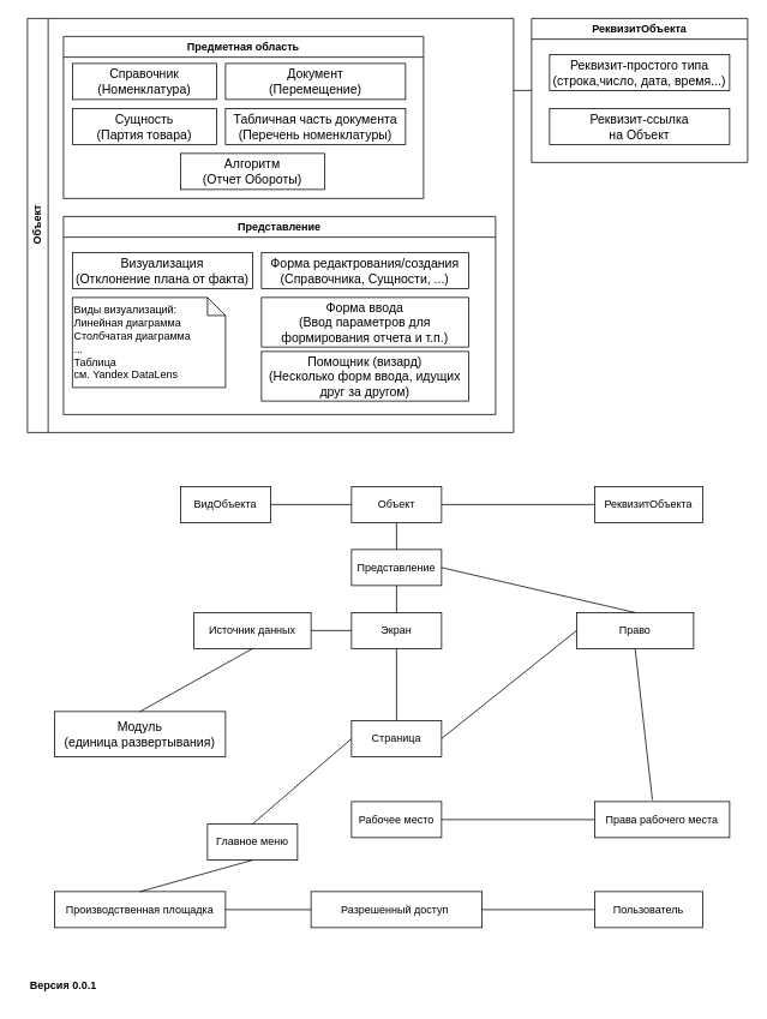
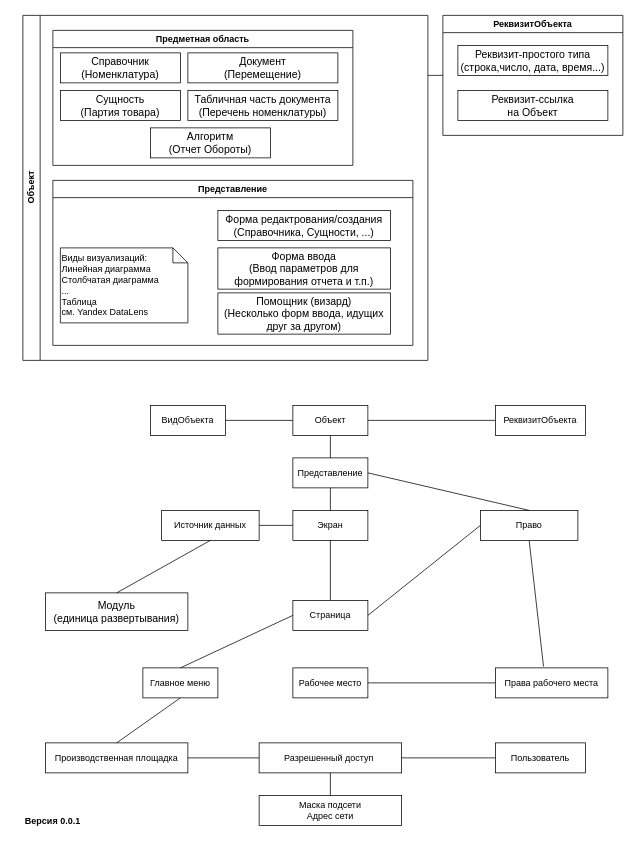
  <mxCell id="0" />
  <mxCell id="1" parent="0" />
  <mxCell id="2" value="Объект" style="swimlane;horizontal=0;whiteSpace=wrap;html=1;" parent="1" vertex="1"><mxGeometry x="30" y="20" width="540" height="460" as="geometry" /></mxCell>
  <mxCell id="3" value="Предметная область" style="swimlane;whiteSpace=wrap;html=1;" parent="2" vertex="1"><mxGeometry x="40" y="20" width="400" height="180" as="geometry"><mxRectangle x="640" y="200" width="140" height="30" as="alternateBounds" /></mxGeometry></mxCell>
  <mxCell id="4" value="&lt;font style=&quot;font-size: 14px;&quot;&gt;Справочник&lt;br&gt;(Номенклатура)&lt;/font&gt;" style="whiteSpace=wrap;html=1;align=center;" parent="3" vertex="1"><mxGeometry x="10" y="30" width="160" height="40" as="geometry" /></mxCell>
  <mxCell id="5" value="&lt;span style=&quot;font-size: 14px;&quot;&gt;Алгоритм&lt;/span&gt;&lt;br style=&quot;font-size: 14px;&quot;&gt;&lt;span style=&quot;font-size: 14px;&quot;&gt;(Отчет Обороты)&lt;/span&gt;" style="whiteSpace=wrap;html=1;align=center;" parent="3" vertex="1"><mxGeometry x="130" y="130" width="160" height="40" as="geometry" /></mxCell>
  <mxCell id="6" value="&lt;span style=&quot;font-size: 14px;&quot;&gt;Сущность&lt;/span&gt;&lt;br style=&quot;font-size: 14px;&quot;&gt;&lt;span style=&quot;font-size: 14px;&quot;&gt;(Партия товара)&lt;/span&gt;" style="whiteSpace=wrap;html=1;align=center;" parent="3" vertex="1"><mxGeometry x="10" y="80" width="160" height="40" as="geometry" /></mxCell>
  <mxCell id="7" value="&lt;span style=&quot;font-size: 14px;&quot;&gt;Документ&lt;/span&gt;&lt;br style=&quot;font-size: 14px;&quot;&gt;&lt;span style=&quot;font-size: 14px;&quot;&gt;(Перемещение&lt;/span&gt;&lt;span style=&quot;font-size: 14px; background-color: initial;&quot;&gt;)&lt;/span&gt;" style="whiteSpace=wrap;html=1;align=center;" parent="3" vertex="1"><mxGeometry x="180" y="30" width="200" height="40" as="geometry" /></mxCell>
  <mxCell id="8" value="&lt;span style=&quot;font-size: 14px;&quot;&gt;Табличная часть документа&lt;/span&gt;&lt;br style=&quot;font-size: 14px;&quot;&gt;&lt;span style=&quot;font-size: 14px;&quot;&gt;(Перечень номенклатуры&lt;/span&gt;&lt;span style=&quot;font-size: 14px; background-color: initial;&quot;&gt;)&lt;/span&gt;" style="whiteSpace=wrap;html=1;align=center;" parent="3" vertex="1"><mxGeometry x="180" y="80" width="200" height="40" as="geometry" /></mxCell>
  <mxCell id="9" value="Представление" style="swimlane;whiteSpace=wrap;html=1;" parent="2" vertex="1"><mxGeometry x="40" y="220" width="480" height="220" as="geometry"><mxRectangle x="590" y="200" width="130" height="30" as="alternateBounds" /></mxGeometry></mxCell>
- <mxCell id="10" value="&lt;span style=&quot;font-size: 14px;&quot;&gt;Визуализация&lt;br&gt;(Отклонение плана от факта)&lt;/span&gt;" style="whiteSpace=wrap;html=1;align=center;" parent="9" vertex="1"><mxGeometry x="10" y="40" width="200" height="40" as="geometry" /></mxCell>
  <mxCell id="11" value="Виды визуализаций:&lt;br&gt;Линейная диаграмма&lt;br&gt;Столбчатая диаграмма&lt;br&gt;...&lt;br&gt;Таблица&lt;br&gt;см. Yandex DataLens" style="shape=note;size=20;whiteSpace=wrap;html=1;align=left;" parent="9" vertex="1"><mxGeometry x="10" y="90" width="170" height="100" as="geometry" /></mxCell>
  <mxCell id="12" value="&lt;span style=&quot;font-size: 14px;&quot;&gt;Форма редактрования/создания&lt;br&gt;(Справочника, Сущности, ...)&lt;/span&gt;" style="whiteSpace=wrap;html=1;align=center;" parent="9" vertex="1"><mxGeometry x="220" y="40" width="230" height="40" as="geometry" /></mxCell>
  <mxCell id="13" value="&lt;span style=&quot;font-size: 14px;&quot;&gt;Форма ввода&lt;br&gt;(Ввод параметров для формирования отчета и т.п.)&lt;/span&gt;" style="whiteSpace=wrap;html=1;align=center;" parent="9" vertex="1"><mxGeometry x="220" y="90" width="230" height="55" as="geometry" /></mxCell>
  <mxCell id="14" value="&lt;span style=&quot;font-size: 14px;&quot;&gt;Помощник (визард)&lt;br&gt;(Несколько форм ввода, идущих друг за другом)&lt;/span&gt;" style="whiteSpace=wrap;html=1;align=center;" parent="9" vertex="1"><mxGeometry x="220" y="150" width="230" height="55" as="geometry" /></mxCell>
  <mxCell id="15" value="РеквизитОбъекта" style="swimlane;whiteSpace=wrap;html=1;" parent="1" vertex="1"><mxGeometry x="590" y="20" width="240" height="160" as="geometry" /></mxCell>
  <mxCell id="16" value="&lt;span style=&quot;font-size: 14px;&quot;&gt;Реквизит-простого типа&lt;br&gt;(строка,число, дата, время...)&lt;/span&gt;" style="whiteSpace=wrap;html=1;align=center;" parent="15" vertex="1"><mxGeometry x="20" y="40" width="200" height="40" as="geometry" /></mxCell>
  <mxCell id="17" value="&lt;span style=&quot;font-size: 14px;&quot;&gt;Реквизит-ссылка&lt;/span&gt;&lt;div&gt;&lt;span style=&quot;font-size: 14px;&quot;&gt;на Объект&lt;/span&gt;&lt;/div&gt;" style="whiteSpace=wrap;html=1;align=center;" parent="15" vertex="1"><mxGeometry x="20" y="100" width="200" height="40" as="geometry" /></mxCell>
  <mxCell id="18" value="Объект" style="whiteSpace=wrap;html=1;align=center;" parent="1" vertex="1"><mxGeometry x="390" y="540" width="100" height="40" as="geometry" /></mxCell>
  <mxCell id="19" value="РеквизитОбъекта" style="whiteSpace=wrap;html=1;align=center;" parent="1" vertex="1"><mxGeometry x="660" y="540" width="120" height="40" as="geometry" /></mxCell>
  <mxCell id="20" value="" style="endArrow=none;html=1;rounded=0;entryX=0;entryY=0.5;entryDx=0;entryDy=0;exitX=1;exitY=0.5;exitDx=0;exitDy=0;" parent="1" source="18" target="19" edge="1"><mxGeometry relative="1" as="geometry"><mxPoint x="470" y="570" as="sourcePoint" /><mxPoint x="630" y="570" as="targetPoint" /></mxGeometry></mxCell>
  <mxCell id="21" value="ВидОбъекта" style="whiteSpace=wrap;html=1;align=center;" parent="1" vertex="1"><mxGeometry x="200" y="540" width="100" height="40" as="geometry" /></mxCell>
  <mxCell id="22" value="" style="endArrow=none;html=1;rounded=0;exitX=1;exitY=0.5;exitDx=0;exitDy=0;entryX=0;entryY=0.5;entryDx=0;entryDy=0;" parent="1" source="21" target="18" edge="1"><mxGeometry relative="1" as="geometry"><mxPoint x="470" y="570" as="sourcePoint" /><mxPoint x="630" y="570" as="targetPoint" /></mxGeometry></mxCell>
  <mxCell id="23" value="Представление" style="whiteSpace=wrap;html=1;align=center;" parent="1" vertex="1"><mxGeometry x="390" y="610" width="100" height="40" as="geometry" /></mxCell>
  <mxCell id="24" value="" style="endArrow=none;html=1;rounded=0;entryX=0.5;entryY=1;entryDx=0;entryDy=0;exitX=0.5;exitY=0;exitDx=0;exitDy=0;" parent="1" source="23" target="18" edge="1"><mxGeometry relative="1" as="geometry"><mxPoint x="470" y="630" as="sourcePoint" /><mxPoint x="630" y="630" as="targetPoint" /></mxGeometry></mxCell>
  <mxCell id="25" value="Право" style="whiteSpace=wrap;html=1;align=center;" parent="1" vertex="1"><mxGeometry x="640" y="680" width="130" height="40" as="geometry" /></mxCell>
  <mxCell id="26" value="" style="endArrow=none;html=1;rounded=0;exitX=1;exitY=0.5;exitDx=0;exitDy=0;entryX=0.5;entryY=0;entryDx=0;entryDy=0;" parent="1" source="23" target="25" edge="1"><mxGeometry relative="1" as="geometry"><mxPoint x="470" y="400" as="sourcePoint" /><mxPoint x="710" y="680" as="targetPoint" /></mxGeometry></mxCell>
  <mxCell id="27" value="Экран" style="whiteSpace=wrap;html=1;align=center;" parent="1" vertex="1"><mxGeometry x="390" y="680" width="100" height="40" as="geometry" /></mxCell>
  <mxCell id="28" value="Источник данных" style="whiteSpace=wrap;html=1;align=center;" parent="1" vertex="1"><mxGeometry x="215" y="680" width="130" height="40" as="geometry" /></mxCell>
  <mxCell id="29" value="" style="endArrow=none;html=1;rounded=0;exitX=0;exitY=0.5;exitDx=0;exitDy=0;entryX=1;entryY=0.5;entryDx=0;entryDy=0;" parent="1" source="27" target="28" edge="1"><mxGeometry relative="1" as="geometry"><mxPoint x="460" y="850" as="sourcePoint" /><mxPoint x="620" y="850" as="targetPoint" /></mxGeometry></mxCell>
  <mxCell id="30" value="&lt;span style=&quot;font-size: 14px;&quot;&gt;Модуль&lt;/span&gt;&lt;br style=&quot;font-size: 14px;&quot;&gt;&lt;span style=&quot;font-size: 14px;&quot;&gt;(единица развертывания)&lt;/span&gt;" style="whiteSpace=wrap;html=1;align=center;" parent="1" vertex="1"><mxGeometry x="60" y="790" width="190" height="50" as="geometry" /></mxCell>
  <mxCell id="31" value="" style="endArrow=none;html=1;rounded=0;exitX=0.5;exitY=1;exitDx=0;exitDy=0;entryX=0.5;entryY=0;entryDx=0;entryDy=0;" parent="1" source="28" target="30" edge="1"><mxGeometry relative="1" as="geometry"><mxPoint x="460" y="850" as="sourcePoint" /><mxPoint x="620" y="850" as="targetPoint" /></mxGeometry></mxCell>
  <mxCell id="32" value="Страница" style="whiteSpace=wrap;html=1;align=center;" parent="1" vertex="1"><mxGeometry x="390" y="800" width="100" height="40" as="geometry" /></mxCell>
  <mxCell id="33" value="" style="endArrow=none;html=1;rounded=0;exitX=0.5;exitY=1;exitDx=0;exitDy=0;entryX=0.5;entryY=0;entryDx=0;entryDy=0;" parent="1" source="27" target="32" edge="1"><mxGeometry relative="1" as="geometry"><mxPoint x="460" y="780" as="sourcePoint" /><mxPoint x="620" y="780" as="targetPoint" /></mxGeometry></mxCell>
  <mxCell id="34" value="" style="endArrow=none;html=1;rounded=0;exitX=0.5;exitY=0;exitDx=0;exitDy=0;entryX=0.5;entryY=1;entryDx=0;entryDy=0;" parent="1" source="27" target="23" edge="1"><mxGeometry relative="1" as="geometry"><mxPoint x="460" y="780" as="sourcePoint" /><mxPoint x="620" y="780" as="targetPoint" /></mxGeometry></mxCell>
- <mxCell id="35" value="Главное меню" style="whiteSpace=wrap;html=1;align=center;" parent="1" vertex="1"><mxGeometry x="230" y="915" width="100" height="40" as="geometry" /></mxCell>
+ <mxCell id="35" value="Главное меню" style="whiteSpace=wrap;html=1;align=center;" parent="1" vertex="1"><mxGeometry x="190" y="890" width="100" height="40" as="geometry" /></mxCell>
  <mxCell id="36" value="" style="endArrow=none;html=1;rounded=0;exitX=0.5;exitY=0;exitDx=0;exitDy=0;entryX=0;entryY=0.5;entryDx=0;entryDy=0;" parent="1" source="35" target="32" edge="1"><mxGeometry relative="1" as="geometry"><mxPoint x="460" y="930" as="sourcePoint" /><mxPoint x="620" y="930" as="targetPoint" /></mxGeometry></mxCell>
  <mxCell id="37" value="Рабочее место" style="whiteSpace=wrap;html=1;align=center;" parent="1" vertex="1"><mxGeometry x="390" y="890" width="100" height="40" as="geometry" /></mxCell>
  <mxCell id="38" value="" style="endArrow=none;html=1;rounded=0;exitX=1;exitY=0.5;exitDx=0;exitDy=0;entryX=0;entryY=0.5;entryDx=0;entryDy=0;" parent="1" source="37" target="41" edge="1"><mxGeometry relative="1" as="geometry"><mxPoint x="460" y="680" as="sourcePoint" /><mxPoint x="610" y="910" as="targetPoint" /></mxGeometry></mxCell>
  <mxCell id="39" value="" style="endArrow=none;html=1;rounded=0;exitX=0.5;exitY=1;exitDx=0;exitDy=0;entryX=0.428;entryY=-0.046;entryDx=0;entryDy=0;entryPerimeter=0;" parent="1" source="25" target="41" edge="1"><mxGeometry relative="1" as="geometry"><mxPoint x="460" y="680" as="sourcePoint" /><mxPoint x="719" y="860" as="targetPoint" /></mxGeometry></mxCell>
  <mxCell id="40" value="" style="endArrow=none;html=1;rounded=0;entryX=0;entryY=0.5;entryDx=0;entryDy=0;exitX=1;exitY=0.5;exitDx=0;exitDy=0;" parent="1" source="32" target="25" edge="1"><mxGeometry relative="1" as="geometry"><mxPoint x="460" y="680" as="sourcePoint" /><mxPoint x="620" y="680" as="targetPoint" /></mxGeometry></mxCell>
  <mxCell id="41" value="Права рабочего места" style="whiteSpace=wrap;html=1;align=center;" parent="1" vertex="1"><mxGeometry x="660" y="890" width="150" height="40" as="geometry" /></mxCell>
  <mxCell id="42" value="Производственная площадка" style="whiteSpace=wrap;html=1;align=center;" parent="1" vertex="1"><mxGeometry x="60" y="990" width="190" height="40" as="geometry" /></mxCell>
  <mxCell id="43" value="" style="endArrow=none;html=1;rounded=0;exitX=0.5;exitY=0;exitDx=0;exitDy=0;entryX=0.5;entryY=1;entryDx=0;entryDy=0;" parent="1" source="42" target="35" edge="1"><mxGeometry relative="1" as="geometry"><mxPoint x="440" y="890" as="sourcePoint" /><mxPoint x="600" y="890" as="targetPoint" /></mxGeometry></mxCell>
  <mxCell id="44" value="Разрешенный доступ&amp;nbsp;" style="whiteSpace=wrap;html=1;align=center;" parent="1" vertex="1"><mxGeometry x="345" y="990" width="190" height="40" as="geometry" /></mxCell>
  <mxCell id="45" value="Пользователь" style="whiteSpace=wrap;html=1;align=center;" parent="1" vertex="1"><mxGeometry x="660" y="990" width="120" height="40" as="geometry" /></mxCell>
+ <mxCell id="46" value="Маска подсети&lt;br&gt;Адрес сети" style="whiteSpace=wrap;html=1;align=center;" parent="1" vertex="1"><mxGeometry x="345" y="1060" width="190" height="40" as="geometry" /></mxCell>
  <mxCell id="47" value="" style="endArrow=none;html=1;rounded=0;exitX=1;exitY=0.5;exitDx=0;exitDy=0;entryX=0;entryY=0.5;entryDx=0;entryDy=0;" parent="1" source="44" target="45" edge="1"><mxGeometry relative="1" as="geometry"><mxPoint x="440" y="1160" as="sourcePoint" /><mxPoint x="600" y="1160" as="targetPoint" /></mxGeometry></mxCell>
+ <mxCell id="48" value="" style="endArrow=none;html=1;rounded=0;entryX=0.5;entryY=0;entryDx=0;entryDy=0;" parent="1" source="44" target="46" edge="1"><mxGeometry relative="1" as="geometry"><mxPoint x="440" y="1160" as="sourcePoint" /><mxPoint x="600" y="1160" as="targetPoint" /></mxGeometry></mxCell>
  <mxCell id="49" value="" style="endArrow=none;html=1;rounded=0;exitX=1;exitY=0.5;exitDx=0;exitDy=0;entryX=0;entryY=0.5;entryDx=0;entryDy=0;" parent="1" source="42" target="44" edge="1"><mxGeometry relative="1" as="geometry"><mxPoint x="440" y="1040" as="sourcePoint" /><mxPoint x="600" y="1040" as="targetPoint" /></mxGeometry></mxCell>
  <mxCell id="50" value="Версия 0.0.1" style="text;html=1;align=center;verticalAlign=middle;whiteSpace=wrap;rounded=0;fontStyle=1" parent="1" vertex="1"><mxGeometry y="1080" width="100" height="30" as="geometry" x="20" /></mxCell>
  <mxCell id="51" value="" style="endArrow=none;html=1;rounded=0;exitX=0;exitY=0.5;exitDx=0;exitDy=0;" parent="1" source="15" edge="1"><mxGeometry width="50" height="50" relative="1" as="geometry"><mxPoint x="600" y="90" as="sourcePoint" /><mxPoint x="570" y="100" as="targetPoint" /></mxGeometry></mxCell>
